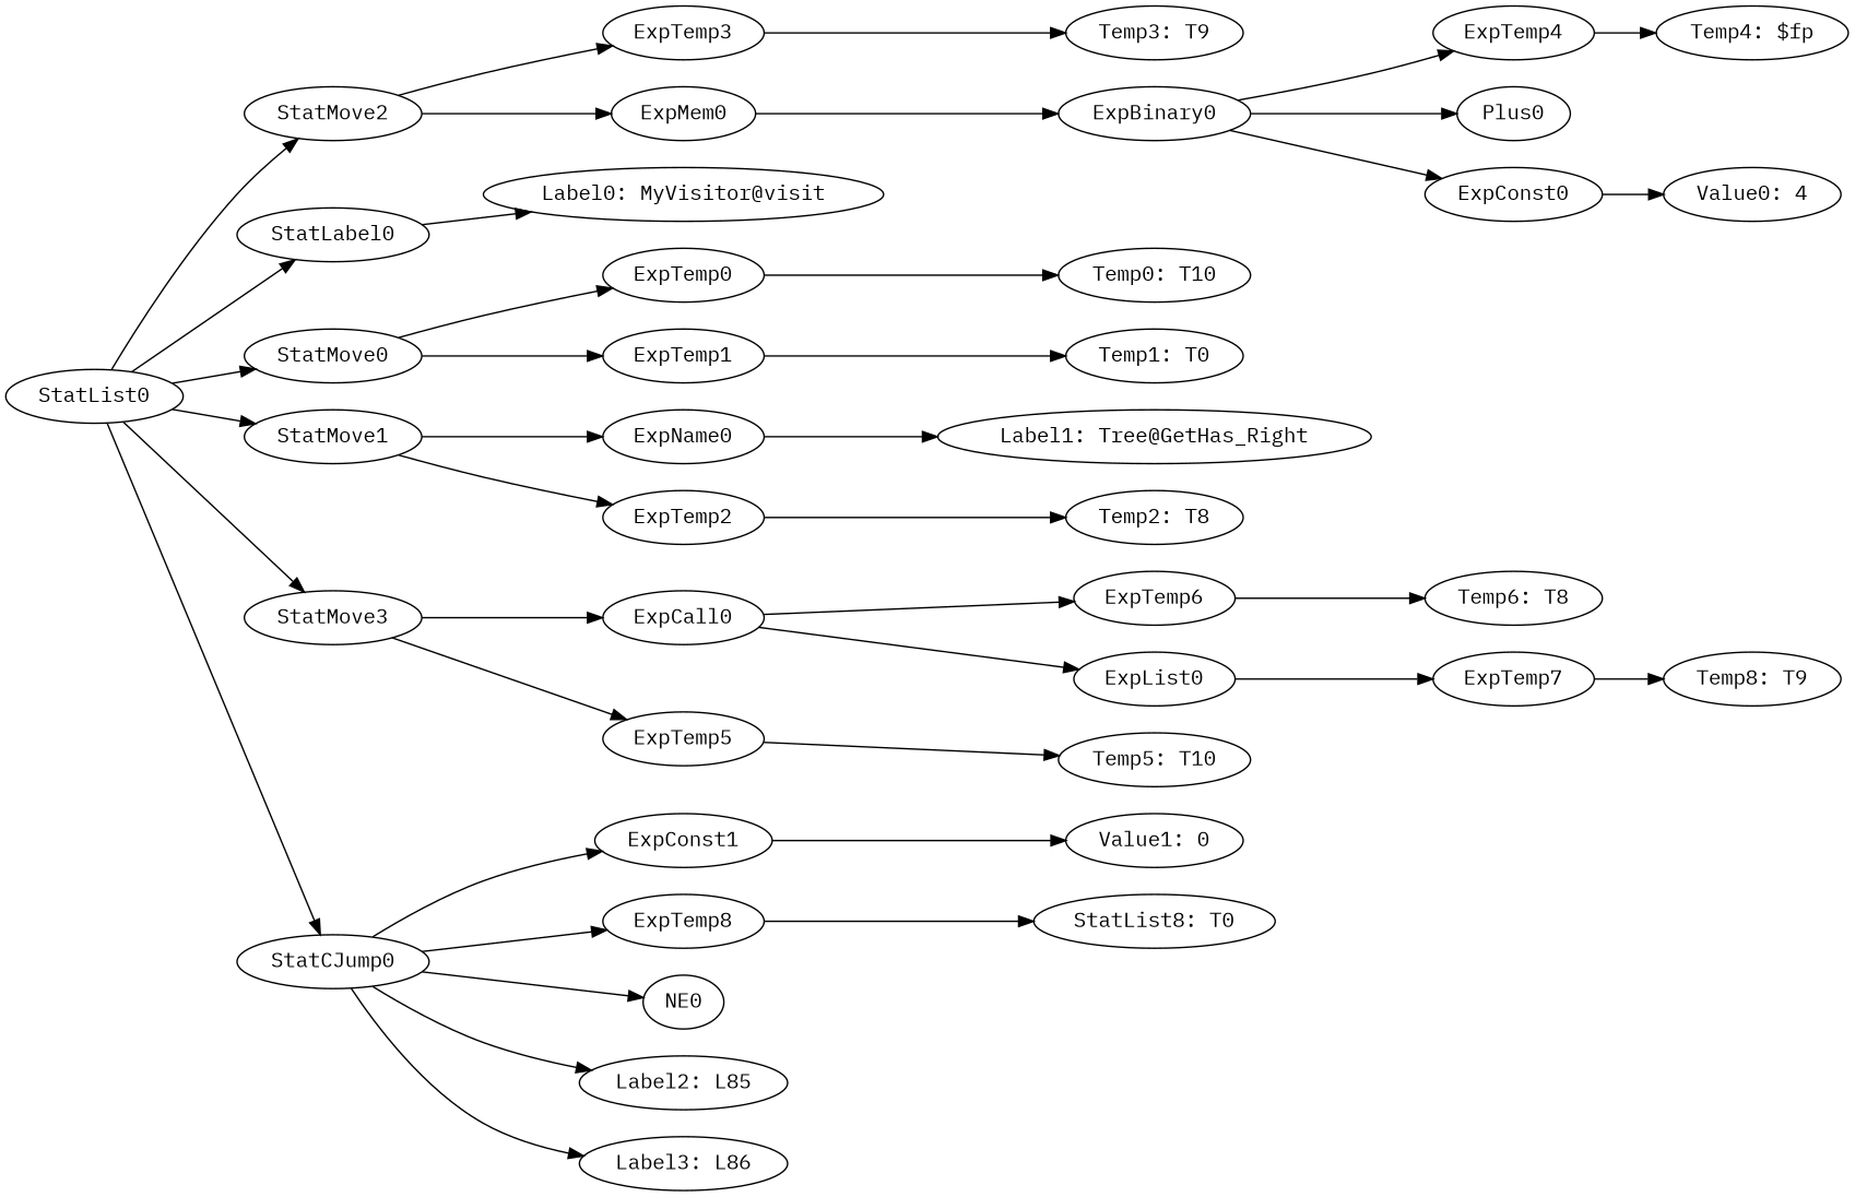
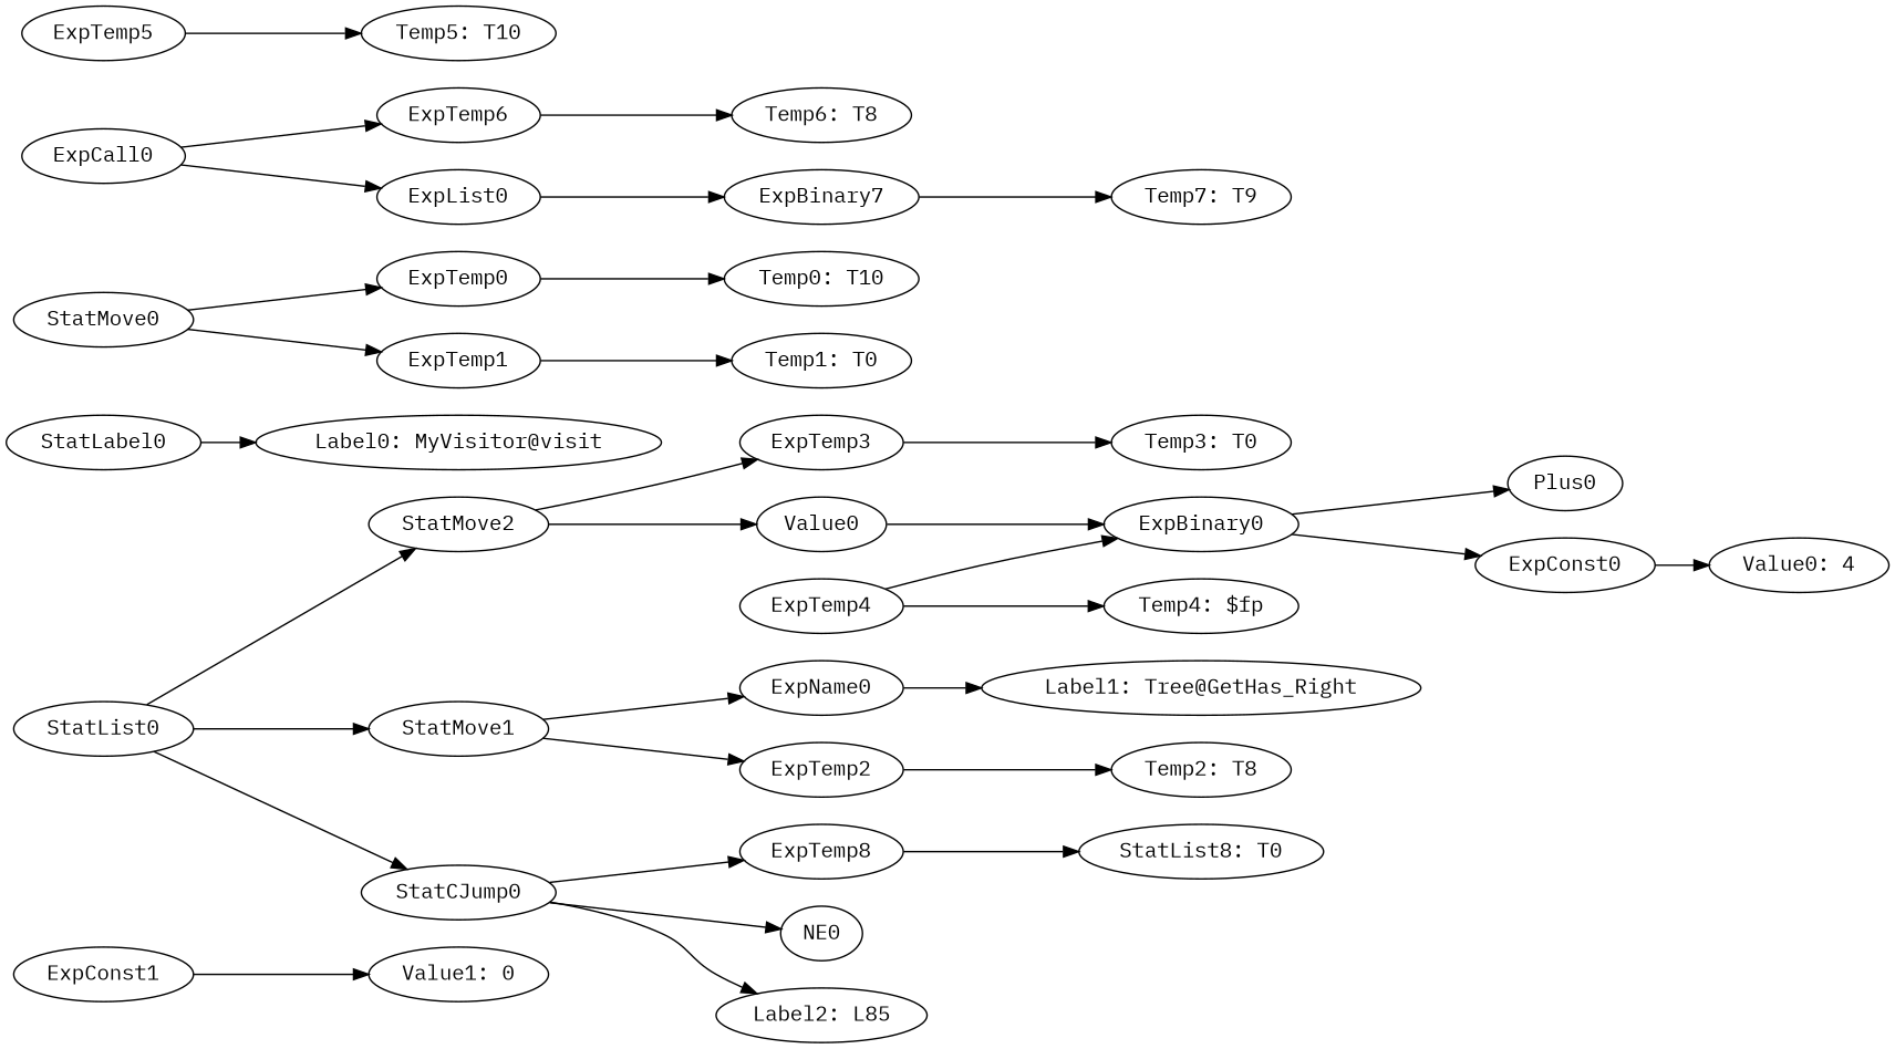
  digraph {
    fontname="IBM Plex Mono"
    ordering=out
    rankdir=LR
    node [fontname="IBM Plex Mono"]
    edge [fontname="IBM Plex Mono"]
    ExpConst1
    "Value1: 0"
    ExpName0
    "Label1: Tree@GetHas_Right"
    StatMove2
    ExpTemp3
-   ExpMem0
-   "Temp3: T9"
+   ExpMem0 [label=Value0]
+   "Temp3: T9" [label="Temp3: T0"]
    ExpBinary0
    ExpTemp4
    Plus0
    ExpConst0
    ExpTemp2
    "Temp2: T8"
    StatLabel0
    "Label0: MyVisitor@visit"
    StatList0
    StatMove0
    StatMove1
-   StatMove3
    StatCJump0
    ExpTemp0
    ExpTemp1
    ExpCall0
    ExpTemp5
    ExpTemp8
    NE0
    "Label2: L85"
-   "Label3: L86"
    "Temp0: T10"
    "Temp1: T0"
    ExpTemp6
    ExpList0
    "Temp5: T10"
    n35 [label="StatList8: T0"]
-   ExpTemp7
-   "Temp7: T9" [label="Temp8: T9"]
+   ExpTemp7 [label=ExpBinary7]
+   "Temp7: T9"
    "Temp4: $fp"
    "Temp6: T8"
    "Value0: 4"
    ExpConst1 -> "Value1: 0"
    ExpName0 -> "Label1: Tree@GetHas_Right"
    StatMove2 -> ExpTemp3
    StatMove2 -> ExpMem0
    ExpTemp3 -> "Temp3: T9"
    ExpMem0 -> ExpBinary0
-   ExpBinary0 -> ExpTemp4
+   ExpTemp4 -> ExpBinary0
    ExpBinary0 -> Plus0
    ExpBinary0 -> ExpConst0
    ExpTemp4 -> "Temp4: $fp"
    ExpConst0 -> "Value0: 4"
    ExpTemp2 -> "Temp2: T8"
    StatLabel0 -> "Label0: MyVisitor@visit"
    StatList0 -> StatMove2
-   StatList0 -> StatLabel0
-   StatList0 -> StatMove0
    StatList0 -> StatMove1
-   StatList0 -> StatMove3
    StatList0 -> StatCJump0
    StatMove0 -> ExpTemp0
    StatMove0 -> ExpTemp1
    StatMove1 -> ExpName0
    StatMove1 -> ExpTemp2
-   StatMove3 -> ExpCall0
-   StatMove3 -> ExpTemp5
-   StatCJump0 -> ExpConst1
    StatCJump0 -> ExpTemp8
    StatCJump0 -> NE0
    StatCJump0 -> "Label2: L85"
-   StatCJump0 -> "Label3: L86"
    ExpTemp0 -> "Temp0: T10"
    ExpTemp1 -> "Temp1: T0"
    ExpCall0 -> ExpTemp6
    ExpCall0 -> ExpList0
    ExpTemp5 -> "Temp5: T10"
    ExpTemp8 -> n35
    ExpTemp6 -> "Temp6: T8"
    ExpList0 -> ExpTemp7
    ExpTemp7 -> "Temp7: T9"
  }
